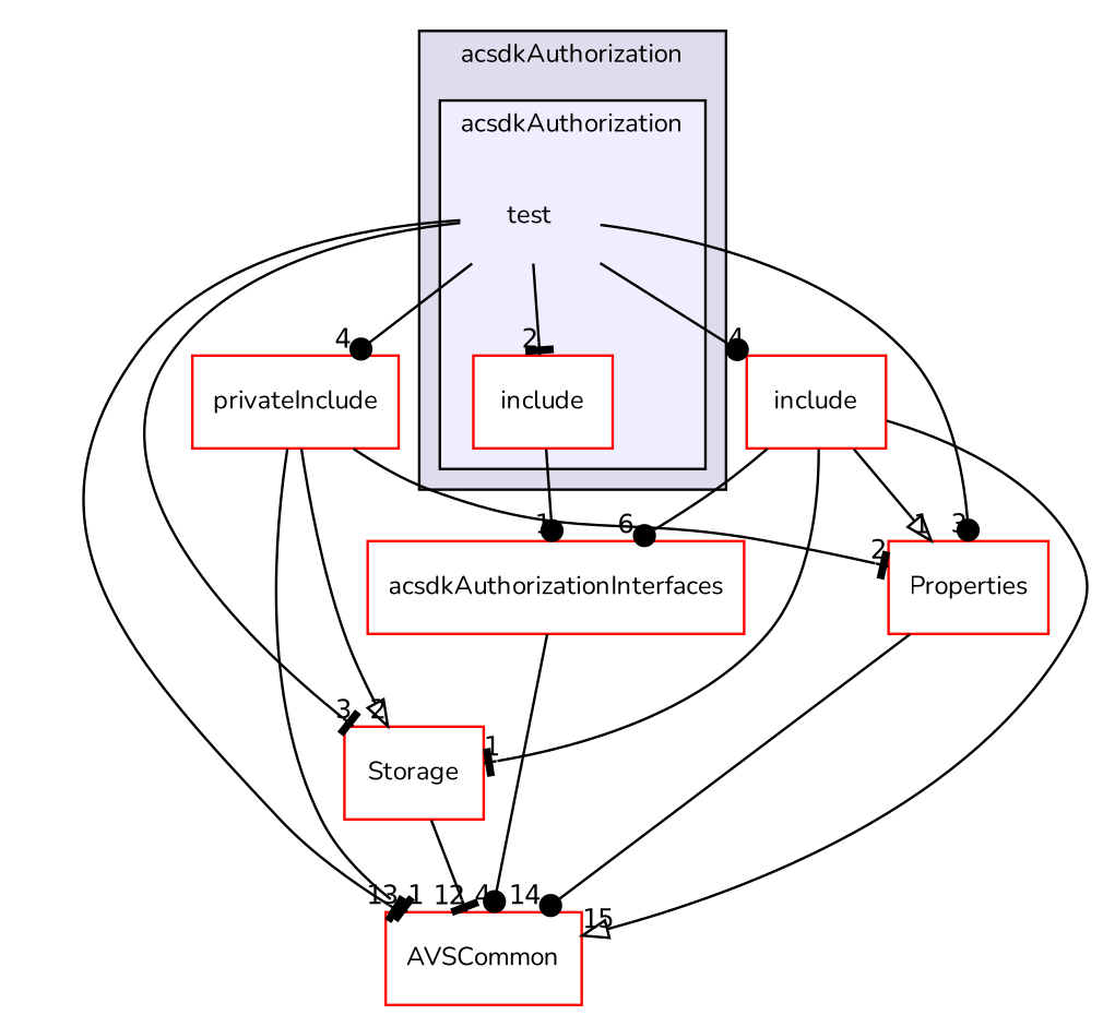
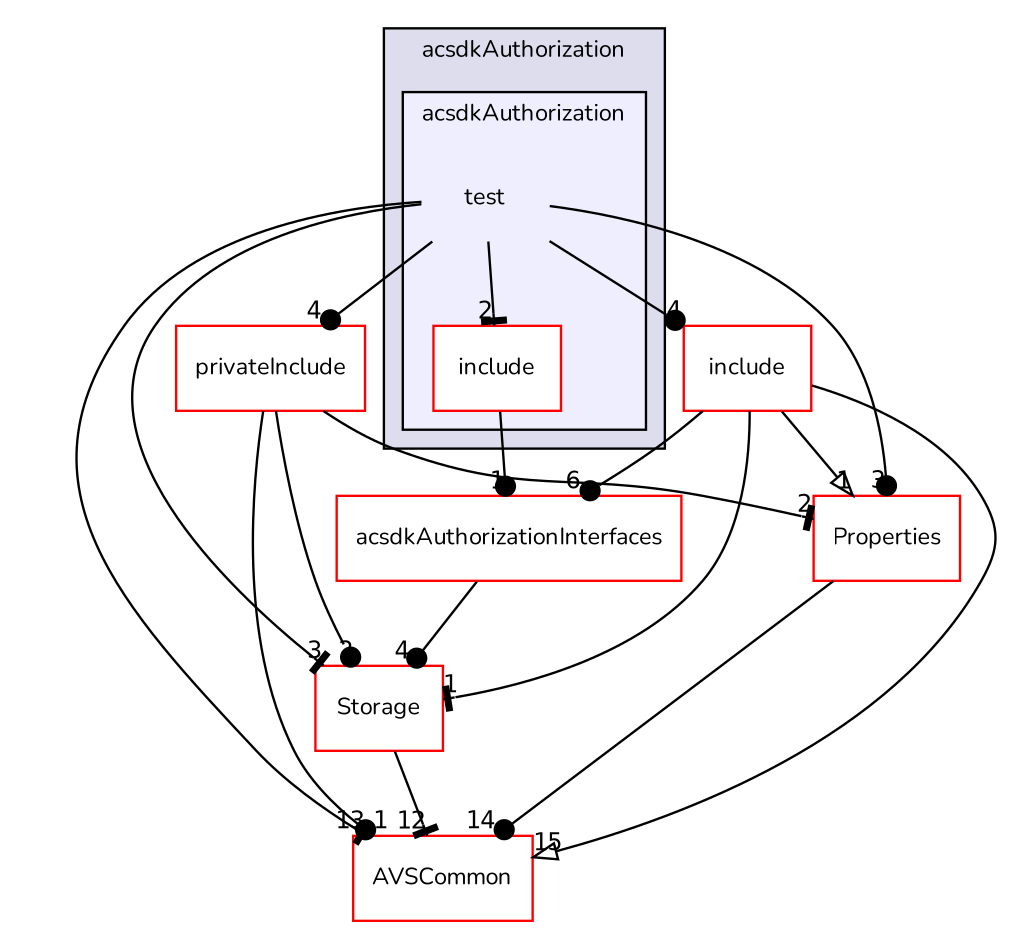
  digraph {
    compound=true
    fontname=Nunito
    node [fontname=Nunito fontsize=10 shape=box color=red fillcolor=white style=filled]
    edge [arrowhead=dot fontname=Nunito headlabel=1 labeldistance=1.5 labelfontname=Helvetica labelfontsize=10]
    n1 [label=test shape=plaintext color="" fillcolor="" style=""]
    n2 [label=include]
    n3 [label=privateInclude]
    n4 [label=Storage]
    n5 [label=include]
    n6 [label=AVSCommon]
    n7 [label=Properties]
    n8 [label=acsdkAuthorizationInterfaces]
    subgraph cluster_1 {
      bgcolor="#ddddee"
      fontsize=10
      label=acsdkAuthorization
      pencolor=black
      subgraph cluster_2 {
        bgcolor="#eeeeff"
        fontsize=10
        label=acsdkAuthorization
        pencolor=black
        n1
        n2
      }
    }
    n1 -> n2 [arrowhead=tee headlabel=2]
    n1 -> n3 [headlabel=4]
    n1 -> n4 [arrowhead=tee headlabel=3]
    n1 -> n5 [headlabel=4]
    n1 -> n6 [arrowhead=tee headlabel=13]
    n1 -> n7 [headlabel=3]
    n2 -> n8
-   n3 -> n4 [arrowhead=onormal headlabel=2]
-   n3 -> n6 [arrowhead=tee]
+   n3 -> n4 [headlabel=2]
+   n3 -> n6
    n3 -> n7 [arrowhead=tee headlabel=2]
    n4 -> n6 [arrowhead=tee headlabel=12]
    n5 -> n4 [arrowhead=tee]
    n5 -> n6 [arrowhead=onormal headlabel=15]
    n5 -> n7 [arrowhead=onormal]
    n5 -> n8 [headlabel=6]
    n7 -> n6 [headlabel=14]
-   n8 -> n6 [headlabel=4]
+   n8 -> n4 [headlabel=4]
  }
